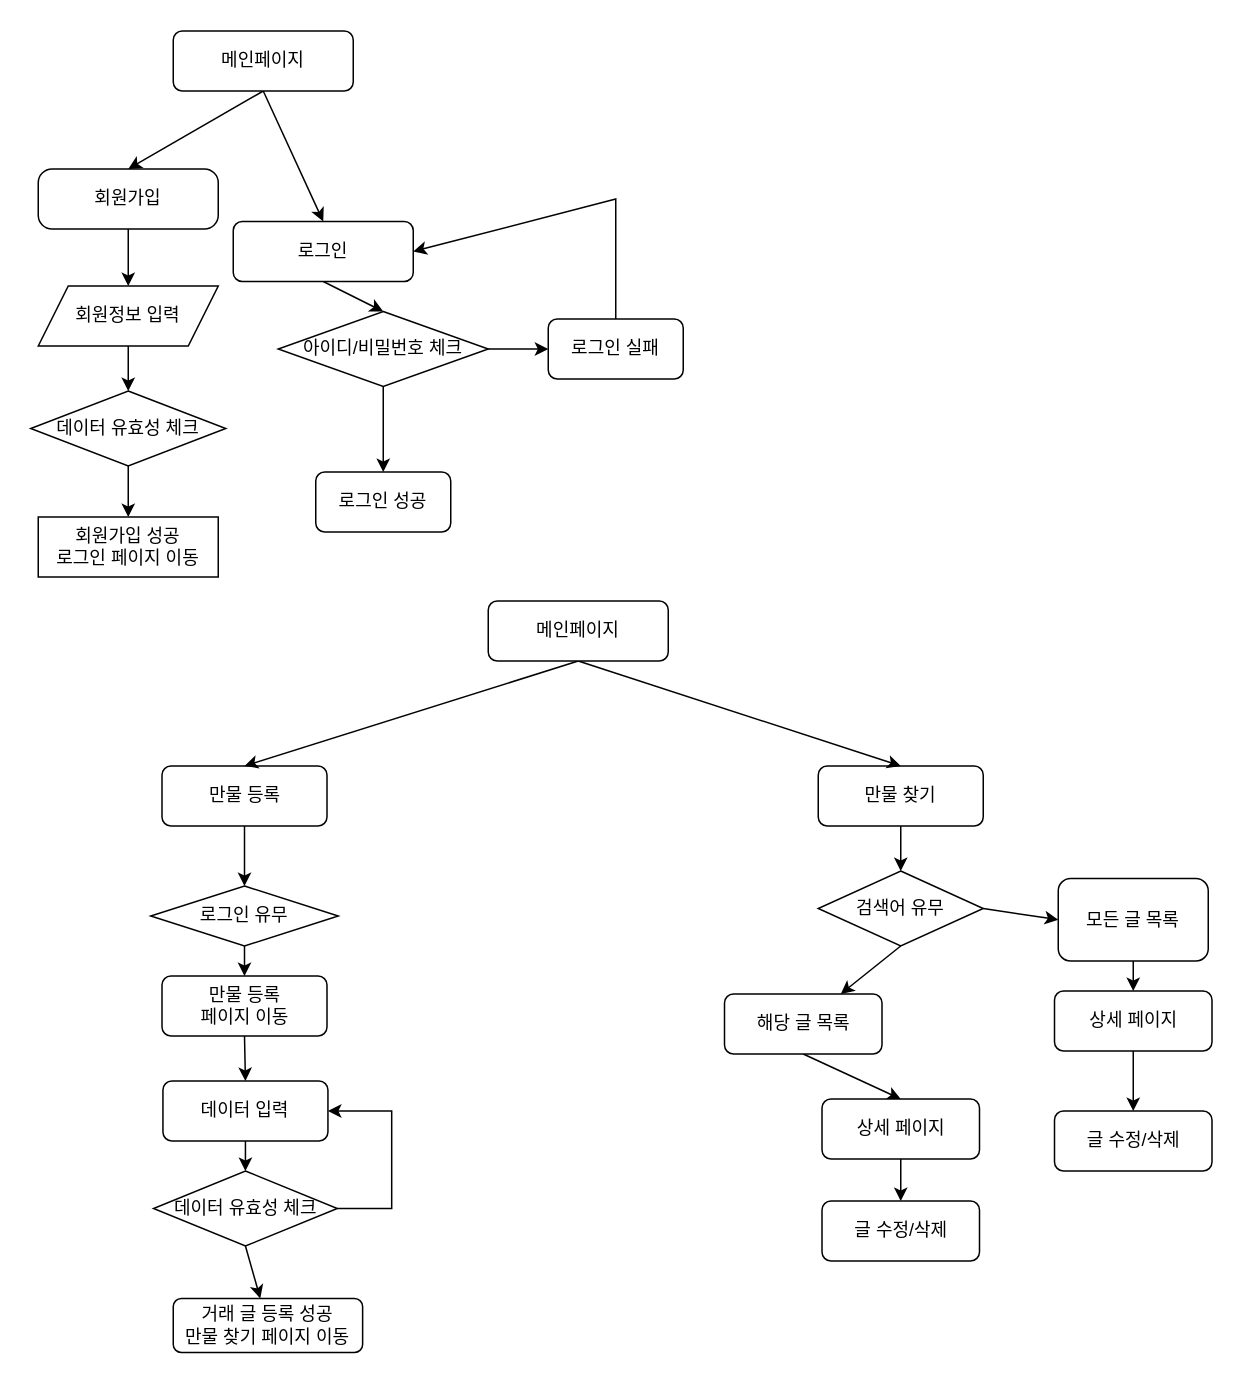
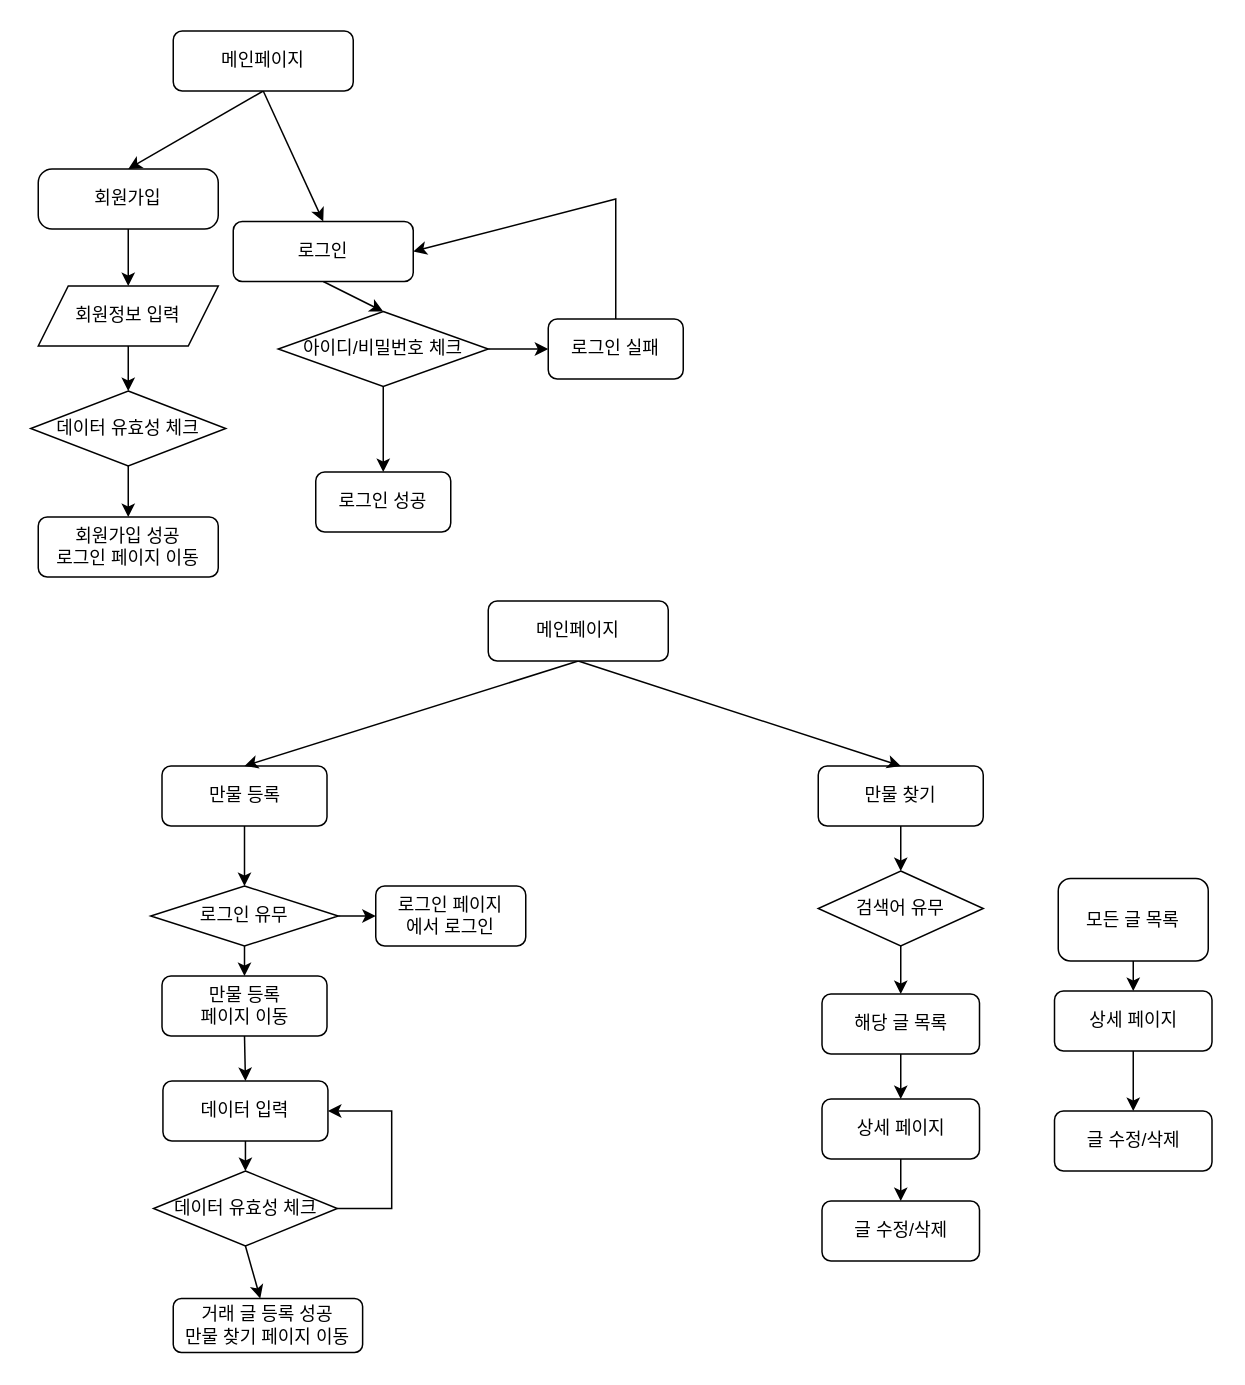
  <mxCell id="0" />
  <mxCell id="1" parent="0" />
  <mxCell id="2" style="edgeStyle=none;rounded=0;orthogonalLoop=1;jettySize=auto;html=1;exitX=0.5;exitY=1;exitDx=0;exitDy=0;entryX=0.5;entryY=0;entryDx=0;entryDy=0;" edge="1" parent="1" source="4" target="6"><mxGeometry relative="1" as="geometry" /></mxCell>
  <mxCell id="3" style="edgeStyle=none;rounded=0;orthogonalLoop=1;jettySize=auto;html=1;exitX=0.5;exitY=1;exitDx=0;exitDy=0;entryX=0.5;entryY=0;entryDx=0;entryDy=0;" edge="1" parent="1" source="4" target="8"><mxGeometry relative="1" as="geometry" /></mxCell>
  <mxCell id="4" value="메인페이지" style="rounded=1;whiteSpace=wrap;html=1;fontSize=12;glass=0;strokeWidth=1;shadow=0;" parent="1" vertex="1"><mxGeometry x="115" y="20" width="120" height="40" as="geometry" /></mxCell>
  <mxCell id="5" style="edgeStyle=none;rounded=0;orthogonalLoop=1;jettySize=auto;html=1;exitX=0.5;exitY=1;exitDx=0;exitDy=0;entryX=0.5;entryY=0;entryDx=0;entryDy=0;" edge="1" parent="1" source="6" target="16"><mxGeometry relative="1" as="geometry" /></mxCell>
  <mxCell id="6" value="회원가입" style="rounded=1;whiteSpace=wrap;html=1;arcSize=23;" vertex="1" parent="1"><mxGeometry x="25" y="112" width="120" height="40" as="geometry" /></mxCell>
  <mxCell id="7" style="edgeStyle=none;rounded=0;orthogonalLoop=1;jettySize=auto;html=1;exitX=0.5;exitY=1;exitDx=0;exitDy=0;entryX=0.5;entryY=0;entryDx=0;entryDy=0;" edge="1" parent="1" source="8" target="11"><mxGeometry relative="1" as="geometry" /></mxCell>
  <mxCell id="8" value="로그인" style="rounded=1;whiteSpace=wrap;html=1;" vertex="1" parent="1"><mxGeometry x="155" y="147" width="120" height="40" as="geometry" /></mxCell>
  <mxCell id="9" style="edgeStyle=none;rounded=0;orthogonalLoop=1;jettySize=auto;html=1;exitX=0.5;exitY=1;exitDx=0;exitDy=0;entryX=0.5;entryY=0;entryDx=0;entryDy=0;" edge="1" parent="1" source="11" target="12"><mxGeometry relative="1" as="geometry" /></mxCell>
  <mxCell id="10" style="edgeStyle=none;rounded=0;orthogonalLoop=1;jettySize=auto;html=1;exitX=1;exitY=0.5;exitDx=0;exitDy=0;entryX=0;entryY=0.5;entryDx=0;entryDy=0;" edge="1" parent="1" source="11" target="14"><mxGeometry relative="1" as="geometry" /></mxCell>
  <mxCell id="11" value="아이디/비밀번호 체크" style="rhombus;whiteSpace=wrap;html=1;" vertex="1" parent="1"><mxGeometry x="185" y="207" width="140" height="50" as="geometry" /></mxCell>
  <mxCell id="12" value="로그인 성공" style="rounded=1;whiteSpace=wrap;html=1;" vertex="1" parent="1"><mxGeometry x="210" y="314" width="90" height="40" as="geometry" /></mxCell>
  <mxCell id="13" style="edgeStyle=none;rounded=0;orthogonalLoop=1;jettySize=auto;html=1;exitX=0.5;exitY=0;exitDx=0;exitDy=0;entryX=1;entryY=0.5;entryDx=0;entryDy=0;" edge="1" parent="1" source="14" target="8"><mxGeometry relative="1" as="geometry"><Array as="points"><mxPoint x="410" y="132" /></Array></mxGeometry></mxCell>
  <mxCell id="14" value="로그인 실패" style="rounded=1;whiteSpace=wrap;html=1;" vertex="1" parent="1"><mxGeometry x="365" y="212" width="90" height="40" as="geometry" /></mxCell>
  <mxCell id="15" style="edgeStyle=none;rounded=0;orthogonalLoop=1;jettySize=auto;html=1;exitX=0.5;exitY=1;exitDx=0;exitDy=0;entryX=0.5;entryY=0;entryDx=0;entryDy=0;" edge="1" parent="1" source="16" target="18"><mxGeometry relative="1" as="geometry" /></mxCell>
  <mxCell id="16" value="회원정보 입력" style="shape=parallelogram;perimeter=parallelogramPerimeter;whiteSpace=wrap;html=1;fixedSize=1;" vertex="1" parent="1"><mxGeometry x="25" y="190" width="120" height="40" as="geometry" /></mxCell>
  <mxCell id="17" style="edgeStyle=none;rounded=0;orthogonalLoop=1;jettySize=auto;html=1;exitX=0.5;exitY=1;exitDx=0;exitDy=0;entryX=0.5;entryY=0;entryDx=0;entryDy=0;" edge="1" parent="1" source="18" target="19"><mxGeometry relative="1" as="geometry" /></mxCell>
  <mxCell id="18" value="데이터 유효성 체크" style="rhombus;whiteSpace=wrap;html=1;" vertex="1" parent="1"><mxGeometry x="20" y="260" width="130" height="50" as="geometry" /></mxCell>
- <mxCell id="19" value="회원가입 성공&lt;br&gt;로그인 페이지 이동" style="whiteSpace=wrap;html=1;rounded=0;" vertex="1" parent="1"><mxGeometry x="25" y="344" width="120" height="40" as="geometry" /></mxCell>
+ <mxCell id="19" value="회원가입 성공&lt;br&gt;로그인 페이지 이동" style="rounded=1;whiteSpace=wrap;html=1;" vertex="1" parent="1"><mxGeometry x="25" y="344" width="120" height="40" as="geometry" /></mxCell>
  <mxCell id="20" style="edgeStyle=none;rounded=0;orthogonalLoop=1;jettySize=auto;html=1;exitX=0.5;exitY=1;exitDx=0;exitDy=0;entryX=0.5;entryY=0;entryDx=0;entryDy=0;" edge="1" parent="1" source="21" target="29"><mxGeometry relative="1" as="geometry" /></mxCell>
  <mxCell id="21" value="만물 등록" style="rounded=1;whiteSpace=wrap;html=1;" vertex="1" parent="1"><mxGeometry x="107.5" y="510" width="110" height="40" as="geometry" /></mxCell>
  <mxCell id="22" style="edgeStyle=none;rounded=0;orthogonalLoop=1;jettySize=auto;html=1;exitX=0.5;exitY=1;exitDx=0;exitDy=0;" edge="1" parent="1" source="23" target="41"><mxGeometry relative="1" as="geometry" /></mxCell>
  <mxCell id="23" value="만물 찾기" style="rounded=1;whiteSpace=wrap;html=1;" vertex="1" parent="1"><mxGeometry x="545" y="510" width="110" height="40" as="geometry" /></mxCell>
  <mxCell id="24" style="edgeStyle=none;rounded=0;orthogonalLoop=1;jettySize=auto;html=1;exitX=0.5;exitY=1;exitDx=0;exitDy=0;entryX=0.5;entryY=0;entryDx=0;entryDy=0;" edge="1" parent="1" source="26" target="21"><mxGeometry relative="1" as="geometry" /></mxCell>
  <mxCell id="25" style="edgeStyle=none;rounded=0;orthogonalLoop=1;jettySize=auto;html=1;entryX=0.5;entryY=0;entryDx=0;entryDy=0;exitX=0.5;exitY=1;exitDx=0;exitDy=0;" edge="1" parent="1" source="26" target="23"><mxGeometry relative="1" as="geometry" /></mxCell>
  <mxCell id="26" value="메인페이지" style="rounded=1;whiteSpace=wrap;html=1;fontSize=12;glass=0;strokeWidth=1;shadow=0;" vertex="1" parent="1"><mxGeometry x="325" y="400" width="120" height="40" as="geometry" /></mxCell>
  <mxCell id="27" style="edgeStyle=none;rounded=0;orthogonalLoop=1;jettySize=auto;html=1;exitX=0.5;exitY=1;exitDx=0;exitDy=0;entryX=0.5;entryY=0;entryDx=0;entryDy=0;" edge="1" parent="1" source="29" target="31"><mxGeometry relative="1" as="geometry" /></mxCell>
+ <mxCell id="28" style="edgeStyle=none;rounded=0;orthogonalLoop=1;jettySize=auto;html=1;exitX=1;exitY=0.5;exitDx=0;exitDy=0;entryX=0;entryY=0.5;entryDx=0;entryDy=0;" edge="1" parent="1" source="29" target="32"><mxGeometry relative="1" as="geometry" /></mxCell>
  <mxCell id="29" value="로그인 유무" style="rhombus;whiteSpace=wrap;html=1;" vertex="1" parent="1"><mxGeometry x="100" y="590" width="125" height="40" as="geometry" /></mxCell>
  <mxCell id="30" style="edgeStyle=none;rounded=0;orthogonalLoop=1;jettySize=auto;html=1;exitX=0.5;exitY=1;exitDx=0;exitDy=0;entryX=0.5;entryY=0;entryDx=0;entryDy=0;" edge="1" parent="1" source="31" target="38"><mxGeometry relative="1" as="geometry" /></mxCell>
  <mxCell id="31" value="만물 등록 &lt;br&gt;페이지 이동" style="rounded=1;whiteSpace=wrap;html=1;" vertex="1" parent="1"><mxGeometry x="107.5" y="650" width="110" height="40" as="geometry" /></mxCell>
+ <mxCell id="32" value="로그인 페이지&lt;br&gt;에서 로그인" style="rounded=1;whiteSpace=wrap;html=1;" vertex="1" parent="1"><mxGeometry x="250" y="590" width="100" height="40" as="geometry" /></mxCell>
  <mxCell id="33" style="edgeStyle=none;rounded=0;orthogonalLoop=1;jettySize=auto;html=1;exitX=0.5;exitY=1;exitDx=0;exitDy=0;" edge="1" parent="1" source="35" target="36"><mxGeometry relative="1" as="geometry" /></mxCell>
  <mxCell id="34" style="edgeStyle=none;rounded=0;orthogonalLoop=1;jettySize=auto;html=1;exitX=1;exitY=0.5;exitDx=0;exitDy=0;entryX=1;entryY=0.5;entryDx=0;entryDy=0;" edge="1" parent="1" source="35" target="38"><mxGeometry relative="1" as="geometry"><Array as="points"><mxPoint x="260.63" y="805" /><mxPoint x="260.63" y="740" /></Array></mxGeometry></mxCell>
  <mxCell id="35" value="데이터 유효성 체크" style="rhombus;whiteSpace=wrap;html=1;" vertex="1" parent="1"><mxGeometry x="101.87" y="780" width="122.5" height="50" as="geometry" /></mxCell>
  <mxCell id="36" value="거래 글 등록 성공&lt;br&gt;만물 찾기 페이지 이동" style="rounded=1;whiteSpace=wrap;html=1;" vertex="1" parent="1"><mxGeometry x="115" y="865" width="126.25" height="36" as="geometry" /></mxCell>
  <mxCell id="37" style="edgeStyle=none;rounded=0;orthogonalLoop=1;jettySize=auto;html=1;exitX=0.5;exitY=1;exitDx=0;exitDy=0;entryX=0.5;entryY=0;entryDx=0;entryDy=0;" edge="1" parent="1" source="38" target="35"><mxGeometry relative="1" as="geometry" /></mxCell>
  <mxCell id="38" value="데이터 입력" style="rounded=1;whiteSpace=wrap;html=1;" vertex="1" parent="1"><mxGeometry x="108.13" y="720" width="110" height="40" as="geometry" /></mxCell>
  <mxCell id="39" style="edgeStyle=none;rounded=0;orthogonalLoop=1;jettySize=auto;html=1;exitX=0.5;exitY=1;exitDx=0;exitDy=0;" edge="1" parent="1" source="41" target="43"><mxGeometry relative="1" as="geometry" /></mxCell>
- <mxCell id="40" style="edgeStyle=none;rounded=0;orthogonalLoop=1;jettySize=auto;html=1;exitX=1;exitY=0.5;exitDx=0;exitDy=0;entryX=0;entryY=0.5;entryDx=0;entryDy=0;" edge="1" parent="1" source="41" target="45"><mxGeometry relative="1" as="geometry" /></mxCell>
  <mxCell id="41" value="검색어 유무" style="rhombus;whiteSpace=wrap;html=1;" vertex="1" parent="1"><mxGeometry x="545" y="580" width="110" height="50" as="geometry" /></mxCell>
  <mxCell id="42" style="edgeStyle=none;rounded=0;orthogonalLoop=1;jettySize=auto;html=1;exitX=0.5;exitY=1;exitDx=0;exitDy=0;entryX=0.5;entryY=0;entryDx=0;entryDy=0;" edge="1" parent="1" source="43" target="47"><mxGeometry relative="1" as="geometry" /></mxCell>
- <mxCell id="43" value="해당 글 목록" style="rounded=1;whiteSpace=wrap;html=1;" vertex="1" parent="1"><mxGeometry x="482.5" y="662" width="105" height="40" as="geometry" /></mxCell>
+ <mxCell id="43" value="해당 글 목록" style="rounded=1;whiteSpace=wrap;html=1;" vertex="1" parent="1"><mxGeometry x="547.5" y="662" width="105" height="40" as="geometry" /></mxCell>
  <mxCell id="44" style="edgeStyle=none;rounded=0;orthogonalLoop=1;jettySize=auto;html=1;exitX=0.5;exitY=1;exitDx=0;exitDy=0;entryX=0.5;entryY=0;entryDx=0;entryDy=0;" edge="1" parent="1" source="45" target="49"><mxGeometry relative="1" as="geometry" /></mxCell>
  <mxCell id="45" value="모든 글 목록" style="rounded=1;whiteSpace=wrap;html=1;" vertex="1" parent="1"><mxGeometry x="705" y="585" width="100" height="55" as="geometry" /></mxCell>
  <mxCell id="46" style="edgeStyle=none;rounded=0;orthogonalLoop=1;jettySize=auto;html=1;exitX=0.5;exitY=1;exitDx=0;exitDy=0;entryX=0.5;entryY=0;entryDx=0;entryDy=0;" edge="1" parent="1" source="47" target="50"><mxGeometry relative="1" as="geometry" /></mxCell>
  <mxCell id="47" value="상세 페이지" style="rounded=1;whiteSpace=wrap;html=1;" vertex="1" parent="1"><mxGeometry x="547.5" y="732" width="105" height="40" as="geometry" /></mxCell>
  <mxCell id="48" style="edgeStyle=none;rounded=0;orthogonalLoop=1;jettySize=auto;html=1;exitX=0.5;exitY=1;exitDx=0;exitDy=0;entryX=0.5;entryY=0;entryDx=0;entryDy=0;" edge="1" parent="1" source="49" target="51"><mxGeometry relative="1" as="geometry" /></mxCell>
  <mxCell id="49" value="상세 페이지" style="rounded=1;whiteSpace=wrap;html=1;" vertex="1" parent="1"><mxGeometry x="702.5" y="660" width="105" height="40" as="geometry" /></mxCell>
  <mxCell id="50" value="글 수정/삭제" style="rounded=1;whiteSpace=wrap;html=1;" vertex="1" parent="1"><mxGeometry x="547.5" y="800" width="105" height="40" as="geometry" /></mxCell>
  <mxCell id="51" value="글 수정/삭제" style="rounded=1;whiteSpace=wrap;html=1;" vertex="1" parent="1"><mxGeometry x="702.5" y="740" width="105" height="40" as="geometry" /></mxCell>
